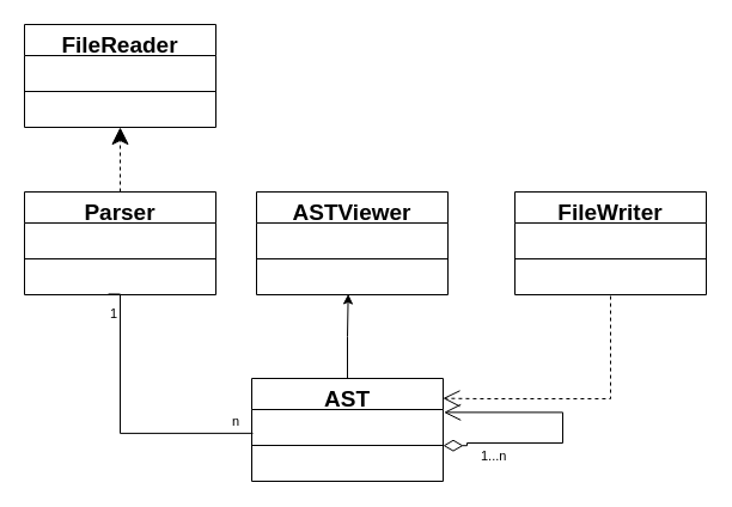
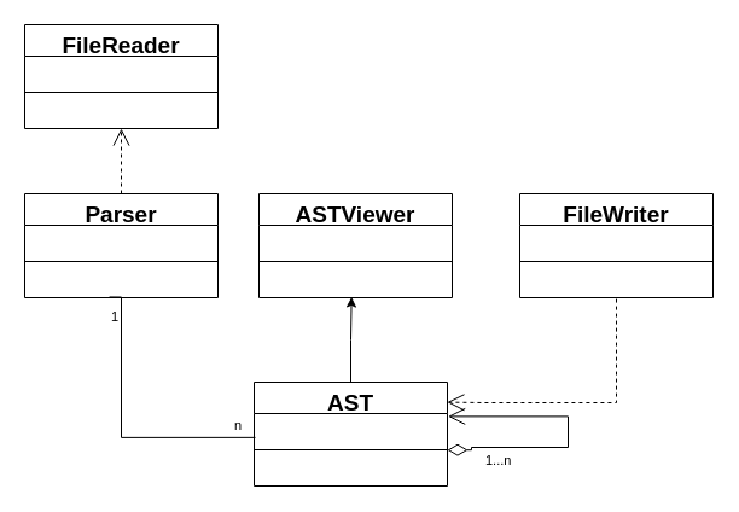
  <mxCell id="0" />
  <mxCell id="1" parent="0" />
  <mxCell id="2" value="Parser" style="swimlane;fontStyle=1;align=center;verticalAlign=top;childLayout=stackLayout;horizontal=1;startSize=26;horizontalStack=0;resizeParent=1;resizeParentMax=0;resizeLast=0;collapsible=1;marginBottom=0;whiteSpace=wrap;html=1;fontSize=19;" vertex="1" parent="1"><mxGeometry x="20" y="160" width="160" height="86" as="geometry" /></mxCell>
  <mxCell id="3" value="&amp;nbsp; &amp;nbsp;" style="text;strokeColor=none;fillColor=none;align=left;verticalAlign=top;spacingLeft=4;spacingRight=4;overflow=hidden;rotatable=0;points=[[0,0.5],[1,0.5]];portConstraint=eastwest;whiteSpace=wrap;html=1;" vertex="1" parent="2"><mxGeometry y="26" width="160" height="26" as="geometry" /></mxCell>
  <mxCell id="4" value="" style="line;strokeWidth=1;fillColor=none;align=left;verticalAlign=middle;spacingTop=-1;spacingLeft=3;spacingRight=3;rotatable=0;labelPosition=right;points=[];portConstraint=eastwest;strokeColor=inherit;" vertex="1" parent="2"><mxGeometry y="52" width="160" height="8" as="geometry" /></mxCell>
  <mxCell id="5" value="&amp;nbsp; &amp;nbsp;" style="text;strokeColor=none;fillColor=none;align=left;verticalAlign=top;spacingLeft=4;spacingRight=4;overflow=hidden;rotatable=0;points=[[0,0.5],[1,0.5]];portConstraint=eastwest;whiteSpace=wrap;html=1;" vertex="1" parent="2"><mxGeometry y="60" width="160" height="26" as="geometry" /></mxCell>
  <mxCell id="6" value="ASTViewer" style="swimlane;fontStyle=1;align=center;verticalAlign=top;childLayout=stackLayout;horizontal=1;startSize=26;horizontalStack=0;resizeParent=1;resizeParentMax=0;resizeLast=0;collapsible=1;marginBottom=0;whiteSpace=wrap;html=1;fontSize=19;" vertex="1" parent="1"><mxGeometry x="214" y="160" width="160" height="86" as="geometry" /></mxCell>
  <mxCell id="7" value="&amp;nbsp; &amp;nbsp;" style="text;strokeColor=none;fillColor=none;align=left;verticalAlign=top;spacingLeft=4;spacingRight=4;overflow=hidden;rotatable=0;points=[[0,0.5],[1,0.5]];portConstraint=eastwest;whiteSpace=wrap;html=1;" vertex="1" parent="6"><mxGeometry y="26" width="160" height="26" as="geometry" /></mxCell>
  <mxCell id="8" value="" style="line;strokeWidth=1;fillColor=none;align=left;verticalAlign=middle;spacingTop=-1;spacingLeft=3;spacingRight=3;rotatable=0;labelPosition=right;points=[];portConstraint=eastwest;strokeColor=inherit;" vertex="1" parent="6"><mxGeometry y="52" width="160" height="8" as="geometry" /></mxCell>
  <mxCell id="9" value="&amp;nbsp; &amp;nbsp;" style="text;strokeColor=none;fillColor=none;align=left;verticalAlign=top;spacingLeft=4;spacingRight=4;overflow=hidden;rotatable=0;points=[[0,0.5],[1,0.5]];portConstraint=eastwest;whiteSpace=wrap;html=1;" vertex="1" parent="6"><mxGeometry y="60" width="160" height="26" as="geometry" /></mxCell>
  <mxCell id="10" value="FileReader" style="swimlane;fontStyle=1;align=center;verticalAlign=top;childLayout=stackLayout;horizontal=1;startSize=26;horizontalStack=0;resizeParent=1;resizeParentMax=0;resizeLast=0;collapsible=1;marginBottom=0;whiteSpace=wrap;html=1;fontSize=19;" vertex="1" parent="1"><mxGeometry x="20" y="20" width="160" height="86" as="geometry" /></mxCell>
  <mxCell id="11" value="&amp;nbsp; &amp;nbsp;" style="text;strokeColor=none;fillColor=none;align=left;verticalAlign=top;spacingLeft=4;spacingRight=4;overflow=hidden;rotatable=0;points=[[0,0.5],[1,0.5]];portConstraint=eastwest;whiteSpace=wrap;html=1;" vertex="1" parent="10"><mxGeometry y="26" width="160" height="26" as="geometry" /></mxCell>
  <mxCell id="12" value="" style="line;strokeWidth=1;fillColor=none;align=left;verticalAlign=middle;spacingTop=-1;spacingLeft=3;spacingRight=3;rotatable=0;labelPosition=right;points=[];portConstraint=eastwest;strokeColor=inherit;" vertex="1" parent="10"><mxGeometry y="52" width="160" height="8" as="geometry" /></mxCell>
  <mxCell id="13" value="&amp;nbsp; &amp;nbsp;" style="text;strokeColor=none;fillColor=none;align=left;verticalAlign=top;spacingLeft=4;spacingRight=4;overflow=hidden;rotatable=0;points=[[0,0.5],[1,0.5]];portConstraint=eastwest;whiteSpace=wrap;html=1;" vertex="1" parent="10"><mxGeometry y="60" width="160" height="26" as="geometry" /></mxCell>
  <mxCell id="14" value="FileWriter" style="swimlane;fontStyle=1;align=center;verticalAlign=top;childLayout=stackLayout;horizontal=1;startSize=26;horizontalStack=0;resizeParent=1;resizeParentMax=0;resizeLast=0;collapsible=1;marginBottom=0;whiteSpace=wrap;html=1;fontSize=19;" vertex="1" parent="1"><mxGeometry x="430" y="160" width="160" height="86" as="geometry" /></mxCell>
  <mxCell id="15" value="&amp;nbsp; &amp;nbsp;" style="text;strokeColor=none;fillColor=none;align=left;verticalAlign=top;spacingLeft=4;spacingRight=4;overflow=hidden;rotatable=0;points=[[0,0.5],[1,0.5]];portConstraint=eastwest;whiteSpace=wrap;html=1;" vertex="1" parent="14"><mxGeometry y="26" width="160" height="26" as="geometry" /></mxCell>
  <mxCell id="16" value="" style="line;strokeWidth=1;fillColor=none;align=left;verticalAlign=middle;spacingTop=-1;spacingLeft=3;spacingRight=3;rotatable=0;labelPosition=right;points=[];portConstraint=eastwest;strokeColor=inherit;" vertex="1" parent="14"><mxGeometry y="52" width="160" height="8" as="geometry" /></mxCell>
  <mxCell id="17" value="&amp;nbsp; &amp;nbsp;" style="text;strokeColor=none;fillColor=none;align=left;verticalAlign=top;spacingLeft=4;spacingRight=4;overflow=hidden;rotatable=0;points=[[0,0.5],[1,0.5]];portConstraint=eastwest;whiteSpace=wrap;html=1;" vertex="1" parent="14"><mxGeometry y="60" width="160" height="26" as="geometry" /></mxCell>
  <mxCell id="18" value="AST" style="swimlane;fontStyle=1;align=center;verticalAlign=top;childLayout=stackLayout;horizontal=1;startSize=26;horizontalStack=0;resizeParent=1;resizeParentMax=0;resizeLast=0;collapsible=1;marginBottom=0;whiteSpace=wrap;html=1;fontSize=19;" vertex="1" parent="1"><mxGeometry x="210" y="316" width="160" height="86" as="geometry" /></mxCell>
  <mxCell id="19" value="&amp;nbsp; &amp;nbsp;" style="text;strokeColor=none;fillColor=none;align=left;verticalAlign=top;spacingLeft=4;spacingRight=4;overflow=hidden;rotatable=0;points=[[0,0.5],[1,0.5]];portConstraint=eastwest;whiteSpace=wrap;html=1;" vertex="1" parent="18"><mxGeometry y="26" width="160" height="26" as="geometry" /></mxCell>
  <mxCell id="20" value="" style="line;strokeWidth=1;fillColor=none;align=left;verticalAlign=middle;spacingTop=-1;spacingLeft=3;spacingRight=3;rotatable=0;labelPosition=right;points=[];portConstraint=eastwest;strokeColor=inherit;" vertex="1" parent="18"><mxGeometry y="52" width="160" height="8" as="geometry" /></mxCell>
  <mxCell id="21" value="&amp;nbsp; &amp;nbsp;" style="text;strokeColor=none;fillColor=none;align=left;verticalAlign=top;spacingLeft=4;spacingRight=4;overflow=hidden;rotatable=0;points=[[0,0.5],[1,0.5]];portConstraint=eastwest;whiteSpace=wrap;html=1;" vertex="1" parent="18"><mxGeometry y="60" width="160" height="26" as="geometry" /></mxCell>
  <mxCell id="22" style="edgeStyle=orthogonalEdgeStyle;rounded=0;orthogonalLoop=1;jettySize=auto;html=1;entryX=0.479;entryY=0.981;entryDx=0;entryDy=0;entryPerimeter=0;" edge="1" parent="1" source="18" target="9"><mxGeometry relative="1" as="geometry" /></mxCell>
  <mxCell id="23" value="1...n" style="endArrow=open;html=1;endSize=12;startArrow=diamondThin;startSize=14;startFill=0;edgeStyle=orthogonalEdgeStyle;align=left;verticalAlign=bottom;rounded=0;entryX=1.004;entryY=0.172;entryDx=0;entryDy=0;entryPerimeter=0;" edge="1" parent="1"><mxGeometry x="-0.715" y="-20" relative="1" as="geometry"><mxPoint x="370" y="372.18" as="sourcePoint" /><mxPoint x="370.64" y="344.392" as="targetPoint" /><Array as="points"><mxPoint x="390" y="372" /><mxPoint x="390" y="370" /><mxPoint x="470" y="370" /><mxPoint x="470" y="344" /></Array><mxPoint as="offset" /></mxGeometry></mxCell>
  <mxCell id="24" value="" style="endArrow=none;html=1;edgeStyle=orthogonalEdgeStyle;rounded=0;exitX=0.438;exitY=0.979;exitDx=0;exitDy=0;exitPerimeter=0;entryX=0.006;entryY=0.764;entryDx=0;entryDy=0;entryPerimeter=0;" edge="1" parent="1" source="5" target="19"><mxGeometry relative="1" as="geometry"><mxPoint x="60" y="210" as="sourcePoint" /><mxPoint x="243" y="310" as="targetPoint" /><Array as="points"><mxPoint x="100" y="246" /><mxPoint x="100" y="362" /></Array></mxGeometry></mxCell>
  <mxCell id="25" value="1" style="edgeLabel;resizable=0;html=1;align=left;verticalAlign=bottom;" connectable="0" vertex="1" parent="24"><mxGeometry x="-1" relative="1" as="geometry"><mxPoint y="25" as="offset" /></mxGeometry></mxCell>
  <mxCell id="26" value="n" style="edgeLabel;resizable=0;html=1;align=right;verticalAlign=bottom;" connectable="0" vertex="1" parent="24"><mxGeometry x="1" relative="1" as="geometry"><mxPoint x="-11" y="-2" as="offset" /></mxGeometry></mxCell>
- <mxCell id="27" value="" style="endArrow=classic;endSize=12;dashed=1;html=1;rounded=0;edgeStyle=orthogonalEdgeStyle;exitX=0.5;exitY=0;exitDx=0;exitDy=0;entryX=0.5;entryY=1;entryDx=0;entryDy=0;" edge="1" parent="1" source="2" target="10"><mxGeometry width="160" relative="1" as="geometry"><mxPoint x="230" y="210" as="sourcePoint" /><mxPoint x="390" y="210" as="targetPoint" /></mxGeometry></mxCell>
+ <mxCell id="27" value="" style="endArrow=open;endSize=12;dashed=1;html=1;rounded=0;edgeStyle=orthogonalEdgeStyle;exitX=0.5;exitY=0;exitDx=0;exitDy=0;entryX=0.5;entryY=1;entryDx=0;entryDy=0;" edge="1" parent="1" source="2" target="10"><mxGeometry width="160" relative="1" as="geometry"><mxPoint x="230" y="210" as="sourcePoint" /><mxPoint x="390" y="210" as="targetPoint" /></mxGeometry></mxCell>
  <mxCell id="28" value="" style="endArrow=open;endSize=12;dashed=1;html=1;rounded=0;edgeStyle=orthogonalEdgeStyle;entryX=0.999;entryY=0.193;entryDx=0;entryDy=0;entryPerimeter=0;exitX=0.5;exitY=1.042;exitDx=0;exitDy=0;exitPerimeter=0;" edge="1" parent="1" source="17" target="18"><mxGeometry width="160" relative="1" as="geometry"><mxPoint x="230" y="210" as="sourcePoint" /><mxPoint x="390" y="210" as="targetPoint" /><Array as="points"><mxPoint x="510" y="333" /><mxPoint x="400" y="333" /></Array></mxGeometry></mxCell>
